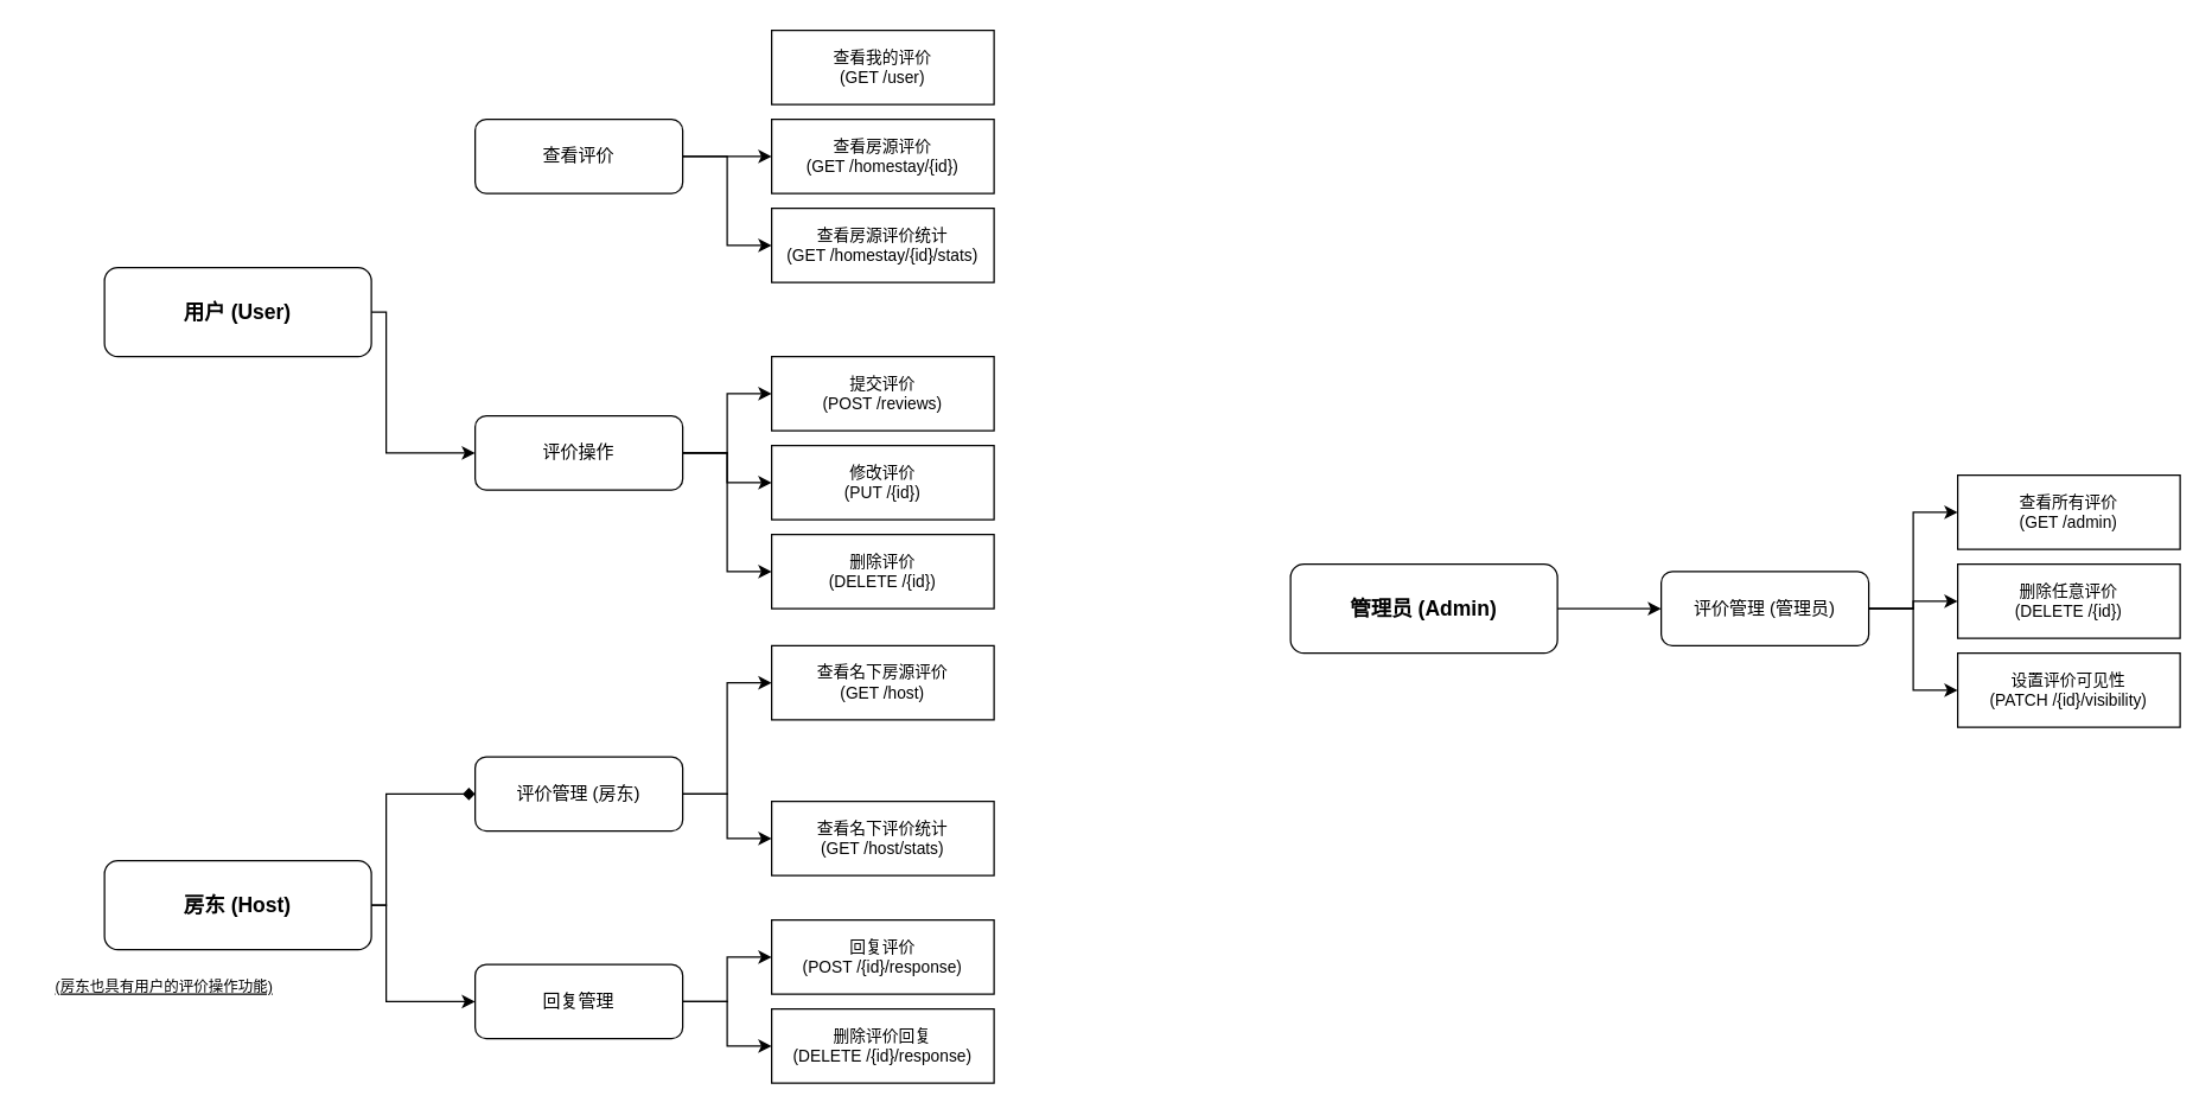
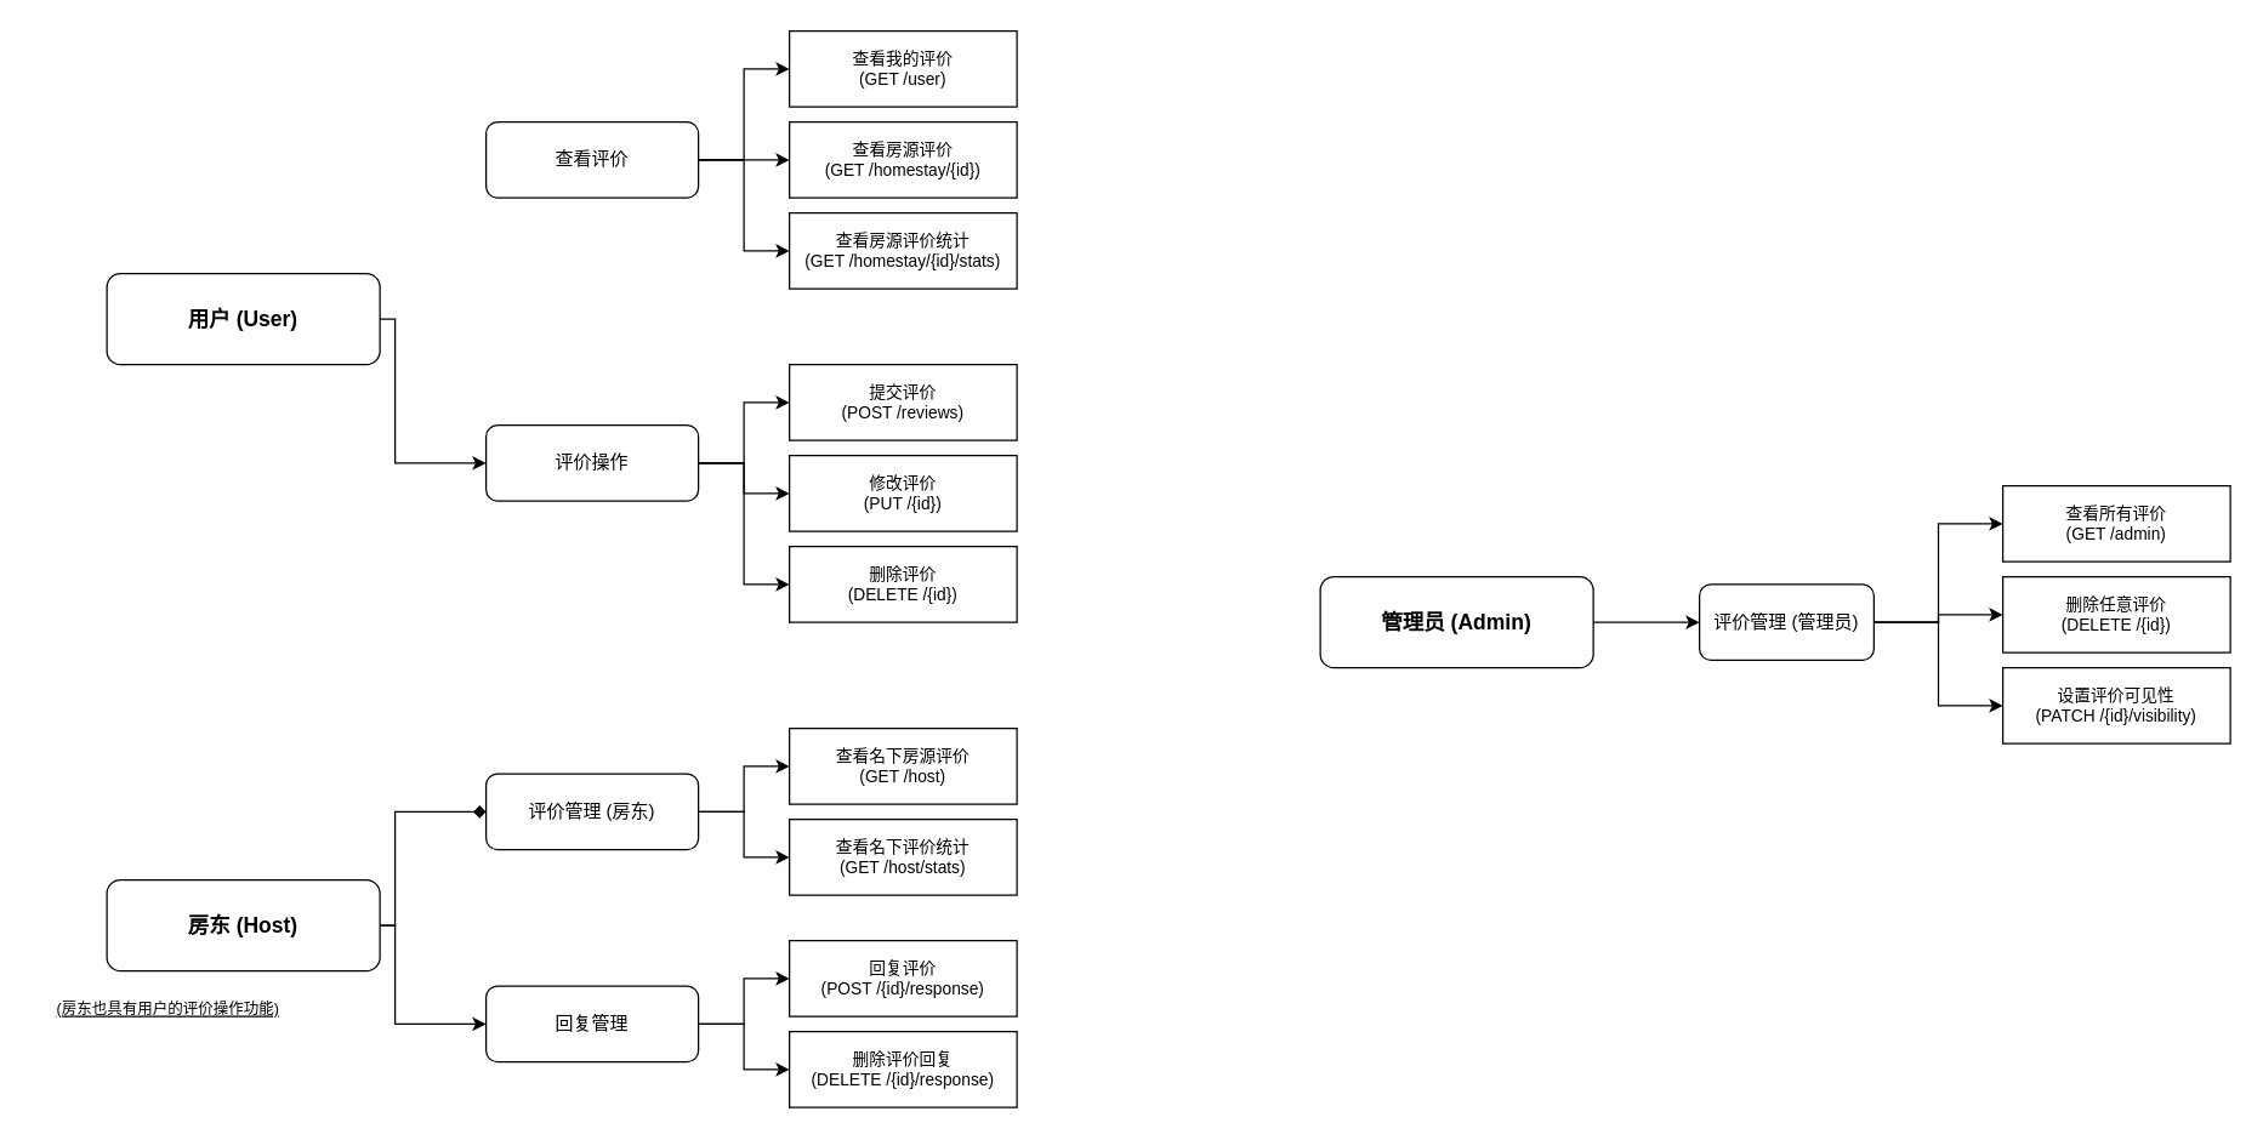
  <mxCell id="0" />
  <mxCell id="1" parent="0" />
  <mxCell id="2" value="用户 (User)" style="rounded=1;whiteSpace=wrap;html=1;fontSize=14;fontStyle=1;labelBackgroundColor=none;" parent="1" vertex="1"><mxGeometry x="70" y="180" width="180" height="60" as="geometry" /></mxCell>
  <mxCell id="3" value="查看评价" style="rounded=1;whiteSpace=wrap;html=1;fontSize=12;labelBackgroundColor=none;" parent="1" vertex="1"><mxGeometry x="320" y="80" width="140" height="50" as="geometry" /></mxCell>
  <mxCell id="4" value="评价操作" style="rounded=1;whiteSpace=wrap;html=1;fontSize=12;labelBackgroundColor=none;" parent="1" vertex="1"><mxGeometry x="320" y="280" width="140" height="50" as="geometry" /></mxCell>
  <mxCell id="5" value="查看我的评价&#10;(GET /user)" style="rounded=0;whiteSpace=wrap;html=1;fontSize=11;labelBackgroundColor=none;" parent="1" vertex="1"><mxGeometry x="520" y="20" width="150" height="50" as="geometry" /></mxCell>
  <mxCell id="6" value="查看房源评价&#10;(GET /homestay/{id})" style="rounded=0;whiteSpace=wrap;html=1;fontSize=11;labelBackgroundColor=none;" parent="1" vertex="1"><mxGeometry x="520" y="80" width="150" height="50" as="geometry" /></mxCell>
  <mxCell id="7" value="查看房源评价统计&#10;(GET /homestay/{id}/stats)" style="rounded=0;whiteSpace=wrap;html=1;fontSize=11;labelBackgroundColor=none;" parent="1" vertex="1"><mxGeometry x="520" y="140" width="150" height="50" as="geometry" /></mxCell>
  <mxCell id="8" value="提交评价&#10;(POST /reviews)" style="rounded=0;whiteSpace=wrap;html=1;fontSize=11;labelBackgroundColor=none;" parent="1" vertex="1"><mxGeometry x="520" y="240" width="150" height="50" as="geometry" /></mxCell>
  <mxCell id="9" value="修改评价&#10;(PUT /{id})" style="rounded=0;whiteSpace=wrap;html=1;fontSize=11;labelBackgroundColor=none;" parent="1" vertex="1"><mxGeometry x="520" y="300" width="150" height="50" as="geometry" /></mxCell>
  <mxCell id="10" value="删除评价&#10;(DELETE /{id})" style="rounded=0;whiteSpace=wrap;html=1;fontSize=11;labelBackgroundColor=none;" parent="1" vertex="1"><mxGeometry x="520" y="360" width="150" height="50" as="geometry" /></mxCell>
  <mxCell id="11" value="" style="edgeStyle=orthogonalEdgeStyle;rounded=0;orthogonalLoop=1;jettySize=auto;html=1;entryX=0;entryY=0.5;entryDx=0;entryDy=0;" parent="1" source="2" target="4" edge="1"><mxGeometry relative="1" as="geometry"><Array as="points"><mxPoint x="260" y="210" /><mxPoint x="260" y="305" /></Array></mxGeometry></mxCell>
+ <mxCell id="12" value="" style="edgeStyle=orthogonalEdgeStyle;rounded=0;orthogonalLoop=1;jettySize=auto;html=1;entryX=0;entryY=0.5;entryDx=0;entryDy=0;" parent="1" source="3" target="5" edge="1"><mxGeometry relative="1" as="geometry" /></mxCell>
  <mxCell id="13" value="" style="edgeStyle=orthogonalEdgeStyle;rounded=0;orthogonalLoop=1;jettySize=auto;html=1;entryX=0;entryY=0.5;entryDx=0;entryDy=0;" parent="1" source="3" target="6" edge="1"><mxGeometry relative="1" as="geometry" /></mxCell>
  <mxCell id="14" value="" style="edgeStyle=orthogonalEdgeStyle;rounded=0;orthogonalLoop=1;jettySize=auto;html=1;entryX=0;entryY=0.5;entryDx=0;entryDy=0;" parent="1" source="3" target="7" edge="1"><mxGeometry relative="1" as="geometry" /></mxCell>
  <mxCell id="15" value="" style="edgeStyle=orthogonalEdgeStyle;rounded=0;orthogonalLoop=1;jettySize=auto;html=1;entryX=0;entryY=0.5;entryDx=0;entryDy=0;" parent="1" source="4" target="8" edge="1"><mxGeometry relative="1" as="geometry" /></mxCell>
  <mxCell id="16" value="" style="edgeStyle=orthogonalEdgeStyle;rounded=0;orthogonalLoop=1;jettySize=auto;html=1;entryX=0;entryY=0.5;entryDx=0;entryDy=0;" parent="1" source="4" target="9" edge="1"><mxGeometry relative="1" as="geometry" /></mxCell>
  <mxCell id="17" value="" style="edgeStyle=orthogonalEdgeStyle;rounded=0;orthogonalLoop=1;jettySize=auto;html=1;entryX=0;entryY=0.5;entryDx=0;entryDy=0;" parent="1" source="4" target="10" edge="1"><mxGeometry relative="1" as="geometry" /></mxCell>
  <mxCell id="18" value="房东 (Host)" style="rounded=1;whiteSpace=wrap;html=1;fontSize=14;fontStyle=1;labelBackgroundColor=none;" parent="1" vertex="1"><mxGeometry x="70" y="580" width="180" height="60" as="geometry" /></mxCell>
  <mxCell id="19" value="评价管理 (房东)" style="rounded=1;whiteSpace=wrap;html=1;fontSize=12;labelBackgroundColor=none;" parent="1" vertex="1"><mxGeometry x="320" y="510" width="140" height="50" as="geometry" /></mxCell>
  <mxCell id="20" value="回复管理" style="rounded=1;whiteSpace=wrap;html=1;fontSize=12;labelBackgroundColor=none;" parent="1" vertex="1"><mxGeometry x="320" y="650" width="140" height="50" as="geometry" /></mxCell>
- <mxCell id="21" value="查看名下房源评价&#10;(GET /host)" style="rounded=0;whiteSpace=wrap;html=1;fontSize=11;labelBackgroundColor=none;" parent="1" vertex="1"><mxGeometry x="520" y="435" width="150" height="50" as="geometry" /></mxCell>
+ <mxCell id="21" value="查看名下房源评价&#10;(GET /host)" style="rounded=0;whiteSpace=wrap;html=1;fontSize=11;labelBackgroundColor=none;" parent="1" vertex="1"><mxGeometry x="520" y="480" width="150" height="50" as="geometry" /></mxCell>
  <mxCell id="22" value="查看名下评价统计&#10;(GET /host/stats)" style="rounded=0;whiteSpace=wrap;html=1;fontSize=11;labelBackgroundColor=none;" parent="1" vertex="1"><mxGeometry x="520" y="540" width="150" height="50" as="geometry" /></mxCell>
  <mxCell id="23" value="回复评价&#10;(POST /{id}/response)" style="rounded=0;whiteSpace=wrap;html=1;fontSize=11;labelBackgroundColor=none;" parent="1" vertex="1"><mxGeometry x="520" y="620" width="150" height="50" as="geometry" /></mxCell>
  <mxCell id="24" value="删除评价回复&#10;(DELETE /{id}/response)" style="rounded=0;whiteSpace=wrap;html=1;fontSize=11;labelBackgroundColor=none;" parent="1" vertex="1"><mxGeometry x="520" y="680" width="150" height="50" as="geometry" /></mxCell>
  <mxCell id="25" value="" style="edgeStyle=orthogonalEdgeStyle;rounded=0;orthogonalLoop=1;jettySize=auto;html=1;entryX=0;entryY=0.5;entryDx=0;entryDy=0;endArrow=diamond;" parent="1" source="18" target="19" edge="1"><mxGeometry relative="1" as="geometry"><Array as="points"><mxPoint x="260" y="610" /><mxPoint x="260" y="535" /></Array></mxGeometry></mxCell>
  <mxCell id="26" value="" style="edgeStyle=orthogonalEdgeStyle;rounded=0;orthogonalLoop=1;jettySize=auto;html=1;entryX=0;entryY=0.5;entryDx=0;entryDy=0;" parent="1" source="18" target="20" edge="1"><mxGeometry relative="1" as="geometry"><Array as="points"><mxPoint x="260" y="610" /><mxPoint x="260" y="675" /></Array></mxGeometry></mxCell>
  <mxCell id="27" value="" style="edgeStyle=orthogonalEdgeStyle;rounded=0;orthogonalLoop=1;jettySize=auto;html=1;entryX=0;entryY=0.5;entryDx=0;entryDy=0;" parent="1" source="19" target="21" edge="1"><mxGeometry relative="1" as="geometry" /></mxCell>
  <mxCell id="28" value="" style="edgeStyle=orthogonalEdgeStyle;rounded=0;orthogonalLoop=1;jettySize=auto;html=1;entryX=0;entryY=0.5;entryDx=0;entryDy=0;" parent="1" source="19" target="22" edge="1"><mxGeometry relative="1" as="geometry" /></mxCell>
  <mxCell id="29" value="" style="edgeStyle=orthogonalEdgeStyle;rounded=0;orthogonalLoop=1;jettySize=auto;html=1;entryX=0;entryY=0.5;entryDx=0;entryDy=0;" parent="1" source="20" target="23" edge="1"><mxGeometry relative="1" as="geometry" /></mxCell>
  <mxCell id="30" value="" style="edgeStyle=orthogonalEdgeStyle;rounded=0;orthogonalLoop=1;jettySize=auto;html=1;entryX=0;entryY=0.5;entryDx=0;entryDy=0;" parent="1" source="20" target="24" edge="1"><mxGeometry relative="1" as="geometry" /></mxCell>
  <mxCell id="31" value="(房东也具有用户的评价操作功能)" style="text;html=1;align=center;verticalAlign=middle;resizable=0;points=[];autosize=1;strokeColor=none;fillColor=none;fontSize=10;fontStyle=4;" vertex="1" parent="1"><mxGeometry x="20" y="650" width="180" height="30" as="geometry" /></mxCell>
  <mxCell id="32" value="管理员 (Admin)" style="rounded=1;whiteSpace=wrap;html=1;fontSize=14;fontStyle=1;labelBackgroundColor=none;" parent="1" vertex="1"><mxGeometry x="870" y="380" width="180" height="60" as="geometry" /></mxCell>
- <mxCell id="33" value="评价管理 (管理员)" style="rounded=1;whiteSpace=wrap;html=1;fontSize=12;labelBackgroundColor=none;" parent="1" vertex="1"><mxGeometry x="1120" y="385" width="140" height="50" as="geometry" /></mxCell>
+ <mxCell id="33" value="评价管理 (管理员)" style="rounded=1;whiteSpace=wrap;html=1;fontSize=12;labelBackgroundColor=none;" parent="1" vertex="1"><mxGeometry x="1120" y="385" width="115" height="50" as="geometry" /></mxCell>
  <mxCell id="34" value="查看所有评价&#10;(GET /admin)" style="rounded=0;whiteSpace=wrap;html=1;fontSize=11;labelBackgroundColor=none;" parent="1" vertex="1"><mxGeometry x="1320" y="320" width="150" height="50" as="geometry" /></mxCell>
  <mxCell id="35" value="删除任意评价&#10;(DELETE /{id})" style="rounded=0;whiteSpace=wrap;html=1;fontSize=11;labelBackgroundColor=none;" parent="1" vertex="1"><mxGeometry x="1320" y="380" width="150" height="50" as="geometry" /></mxCell>
  <mxCell id="36" value="设置评价可见性&#10;(PATCH /{id}/visibility)" style="rounded=0;whiteSpace=wrap;html=1;fontSize=11;labelBackgroundColor=none;" parent="1" vertex="1"><mxGeometry x="1320" y="440" width="150" height="50" as="geometry" /></mxCell>
  <mxCell id="37" value="" style="edgeStyle=orthogonalEdgeStyle;rounded=0;orthogonalLoop=1;jettySize=auto;html=1;entryX=0;entryY=0.5;entryDx=0;entryDy=0;" parent="1" source="32" target="33" edge="1"><mxGeometry relative="1" as="geometry" /></mxCell>
  <mxCell id="38" value="" style="edgeStyle=orthogonalEdgeStyle;rounded=0;orthogonalLoop=1;jettySize=auto;html=1;entryX=0;entryY=0.5;entryDx=0;entryDy=0;" parent="1" source="33" target="34" edge="1"><mxGeometry relative="1" as="geometry" /></mxCell>
  <mxCell id="39" value="" style="edgeStyle=orthogonalEdgeStyle;rounded=0;orthogonalLoop=1;jettySize=auto;html=1;entryX=0;entryY=0.5;entryDx=0;entryDy=0;" parent="1" source="33" target="35" edge="1"><mxGeometry relative="1" as="geometry" /></mxCell>
  <mxCell id="40" value="" style="edgeStyle=orthogonalEdgeStyle;rounded=0;orthogonalLoop=1;jettySize=auto;html=1;entryX=0;entryY=0.5;entryDx=0;entryDy=0;" parent="1" source="33" target="36" edge="1"><mxGeometry relative="1" as="geometry" /></mxCell>
